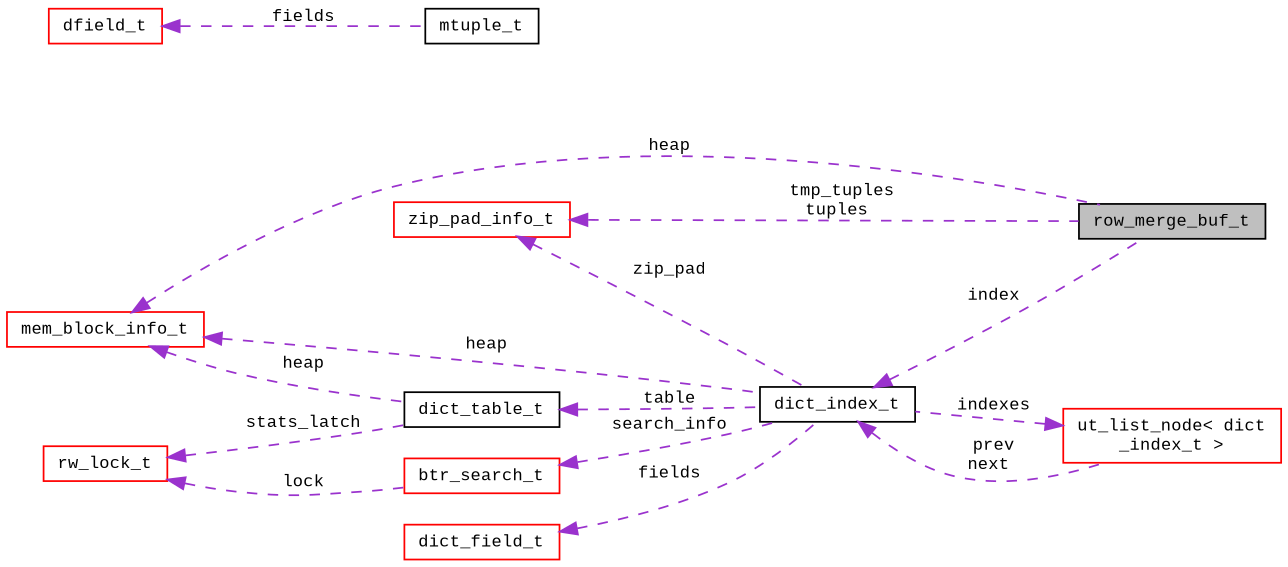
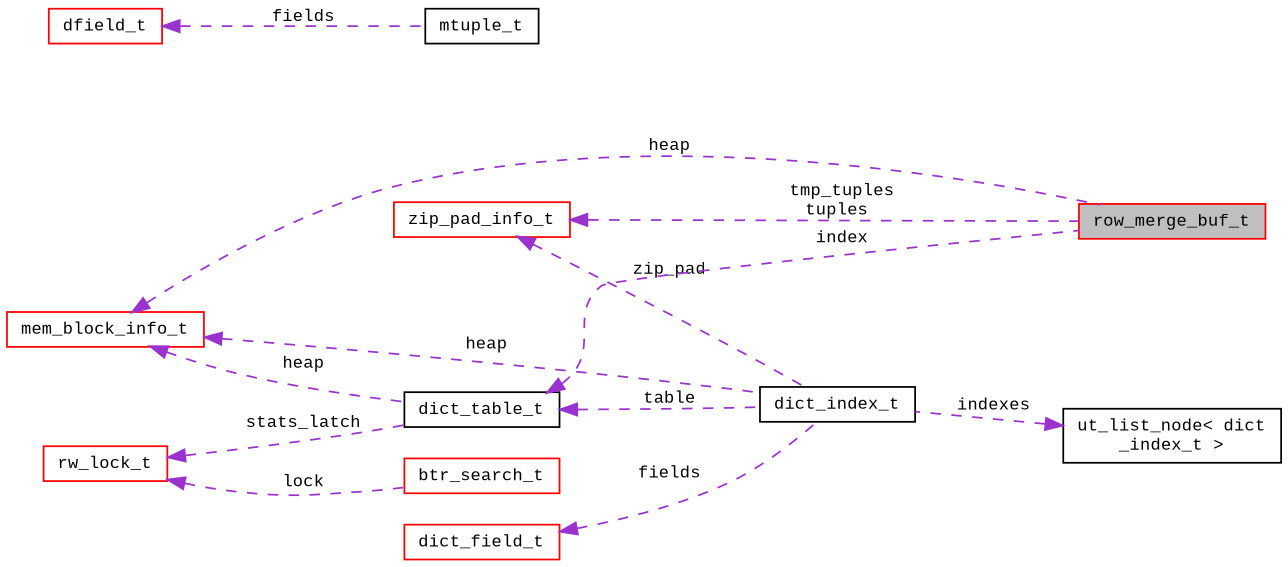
  digraph {
    fontname="Liberation Mono"
    rankdir=LR
    node [color=red fontname="Liberation Mono" fontsize=10 shape=record]
    edge [color=darkorchid3 dir=back fontname="Liberation Mono" fontsize=10 labelfontname=FreeSans labelfontsize=10 style=dashed]
-   n1 [color=black fillcolor=grey75 fontcolor=black height=0.2 label=row_merge_buf_t style=filled width=0.4]
+   n1 [fillcolor=grey75 fontcolor=black height=0.2 label=row_merge_buf_t style=filled width=0.4]
    n2 [color=black height=0.2 label=mtuple_t width=0.4]
    n3 [height=0.2 label=dfield_t width=0.4]
    n4 [color=black height=0.2 label=dict_index_t width=0.4]
-   n5 [height=0.2 label="ut_list_node\< dict\l_index_t \>" width=0.4]
+   n5 [color=black height=0.2 label="ut_list_node\< dict\l_index_t \>" width=0.4]
    n6 [height=0.2 label=zip_pad_info_t width=0.4]
    n7 [color=black height=0.2 label=dict_table_t width=0.4]
    n8 [height=0.2 label=mem_block_info_t width=0.4]
    n9 [height=0.2 label=rw_lock_t width=0.4]
    n10 [height=0.2 label=btr_search_t width=0.4]
    n11 [height=0.2 label=dict_field_t width=0.4]
    n3 -> n2 [label=" fields"]
-   n4 -> n1 [label=" index"]
-   n4 -> n5 [label=" prev\nnext"]
+   n7 -> n1 [label=" index"]
    n5 -> n4 [label=" indexes"]
    n6 -> n1 [label=" tmp_tuples\ntuples"]
    n6 -> n4 [label=" zip_pad"]
    n7 -> n4 [label=" table"]
    n8 -> n1 [label=" heap"]
    n8 -> n4 [label=" heap"]
    n8 -> n7 [label=" heap"]
    n9 -> n7 [label=" stats_latch"]
    n9 -> n10 [label=" lock"]
-   n10 -> n4 [label=" search_info"]
    n11 -> n4 [label=" fields"]
  }
